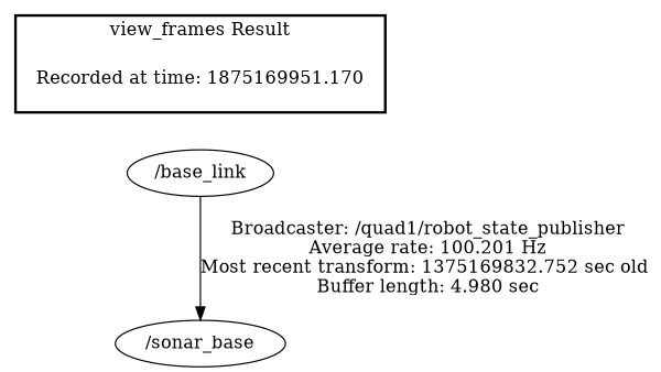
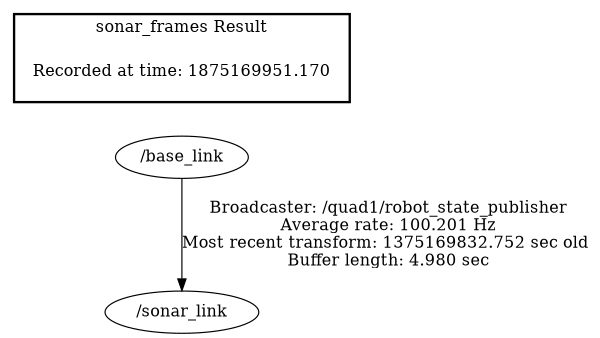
  digraph {
    n1 [label="Recorded at time: 1875169951.170" shape=plaintext]
    "/base_link"
-   "/sonar_link" [label="/sonar_base"]
+   "/sonar_link"
    subgraph cluster_1 {
      color=black
-     label="view_frames Result"
+     label="sonar_frames Result"
      style=bold
      n1
    }
    n1 -> "/base_link" [style=invis]
    "/base_link" -> "/sonar_link" [label="Broadcaster: /quad1/robot_state_publisher\nAverage rate: 100.201 Hz\nMost recent transform: 1375169832.752 sec old \nBuffer length: 4.980 sec\n"]
  }
